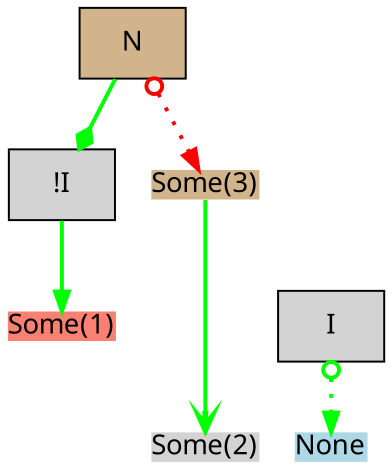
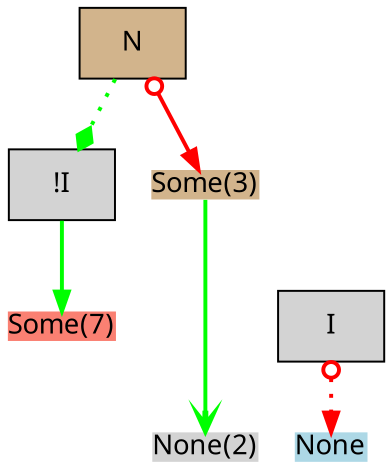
  digraph {
    fontname="Noto Sans"
    node [fillcolor=lightgrey fontname="Noto Sans" fontsize=14 shape=plain style=filled]
    edge [arrowhead=normal color=green fontname="Noto Sans" penwidth=2 style=bold]
    n1 [label="!I" shape=box]
    n2 [fillcolor=tan label="Some(3)"]
-   n3 [fillcolor=salmon label="Some(1)"]
+   n3 [fillcolor=salmon label="Some(7)"]
    n4 [label=I shape=box]
-   n5 [label="Some(2)"]
+   n5 [label="None(2)"]
    n6 [fillcolor=lightblue label=None]
    n7 [fillcolor=tan label=N shape=box]
    subgraph sub_1 {
      rank=same
      n1
      n2
    }
    subgraph sub_2 {
      rank=same
      n3
      n4
    }
    subgraph sub_3 {
      rank=same
      n5
      n6
    }
    n1 -> n3
    n2 -> n5 [arrowhead=vee]
-   n4 -> n6 [arrowtail=odot dir=both style=dotted]
-   n7 -> n1 [arrowhead=diamond]
-   n7 -> n2 [arrowtail=odot color=red dir=both style=dotted]
+   n4 -> n6 [arrowtail=odot color=red dir=both style=dotted]
+   n7 -> n1 [arrowhead=diamond style=dotted]
+   n7 -> n2 [arrowtail=odot color=red dir=both]
  }
